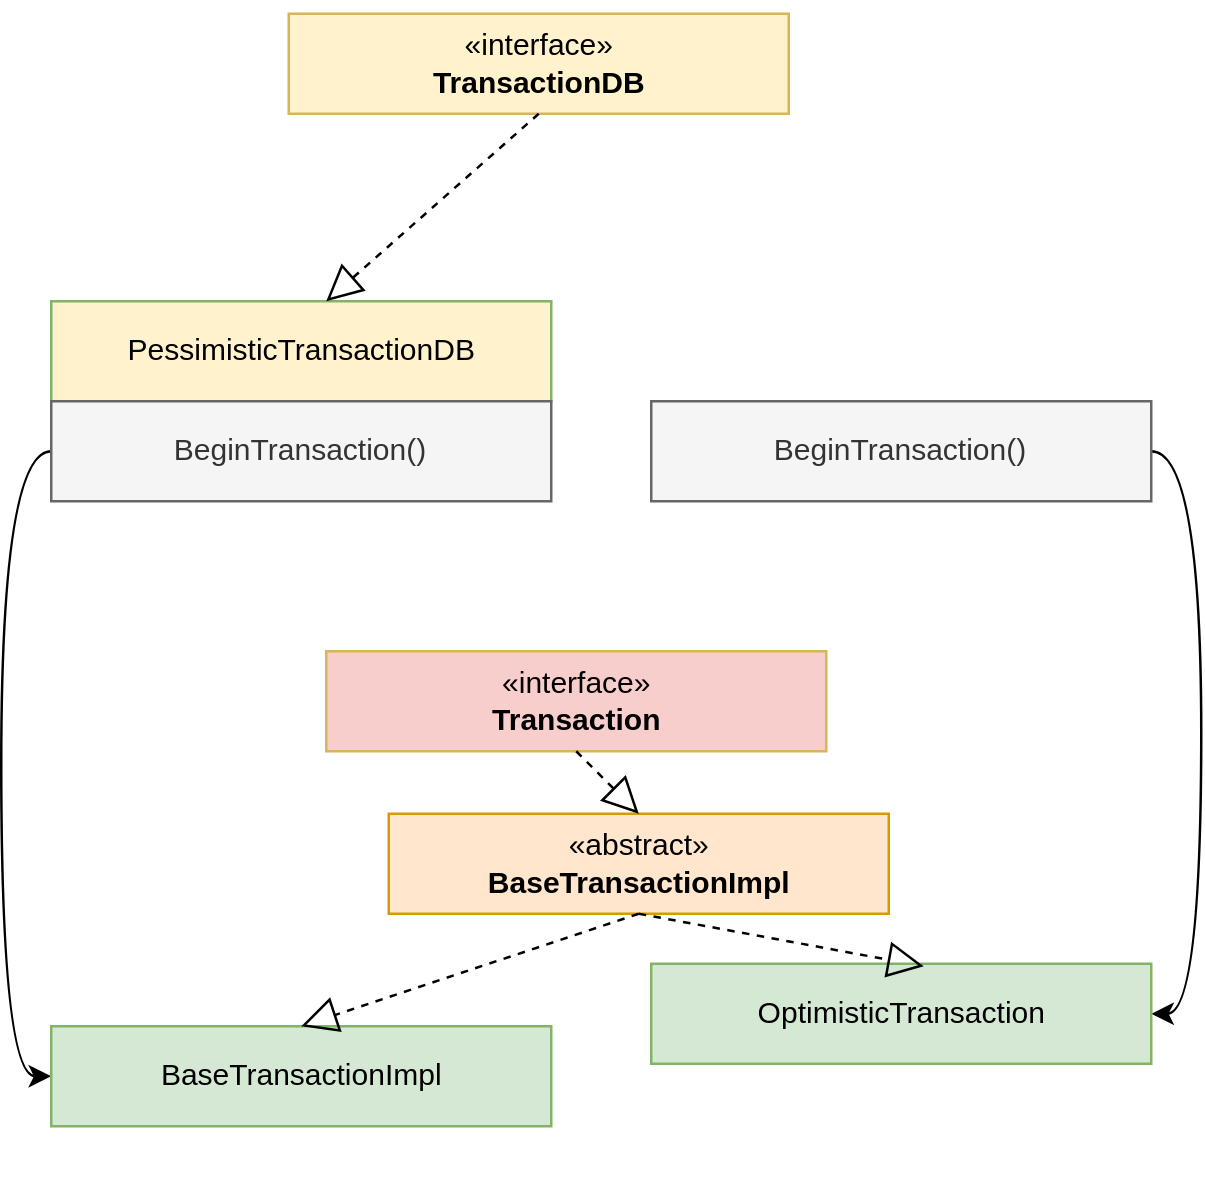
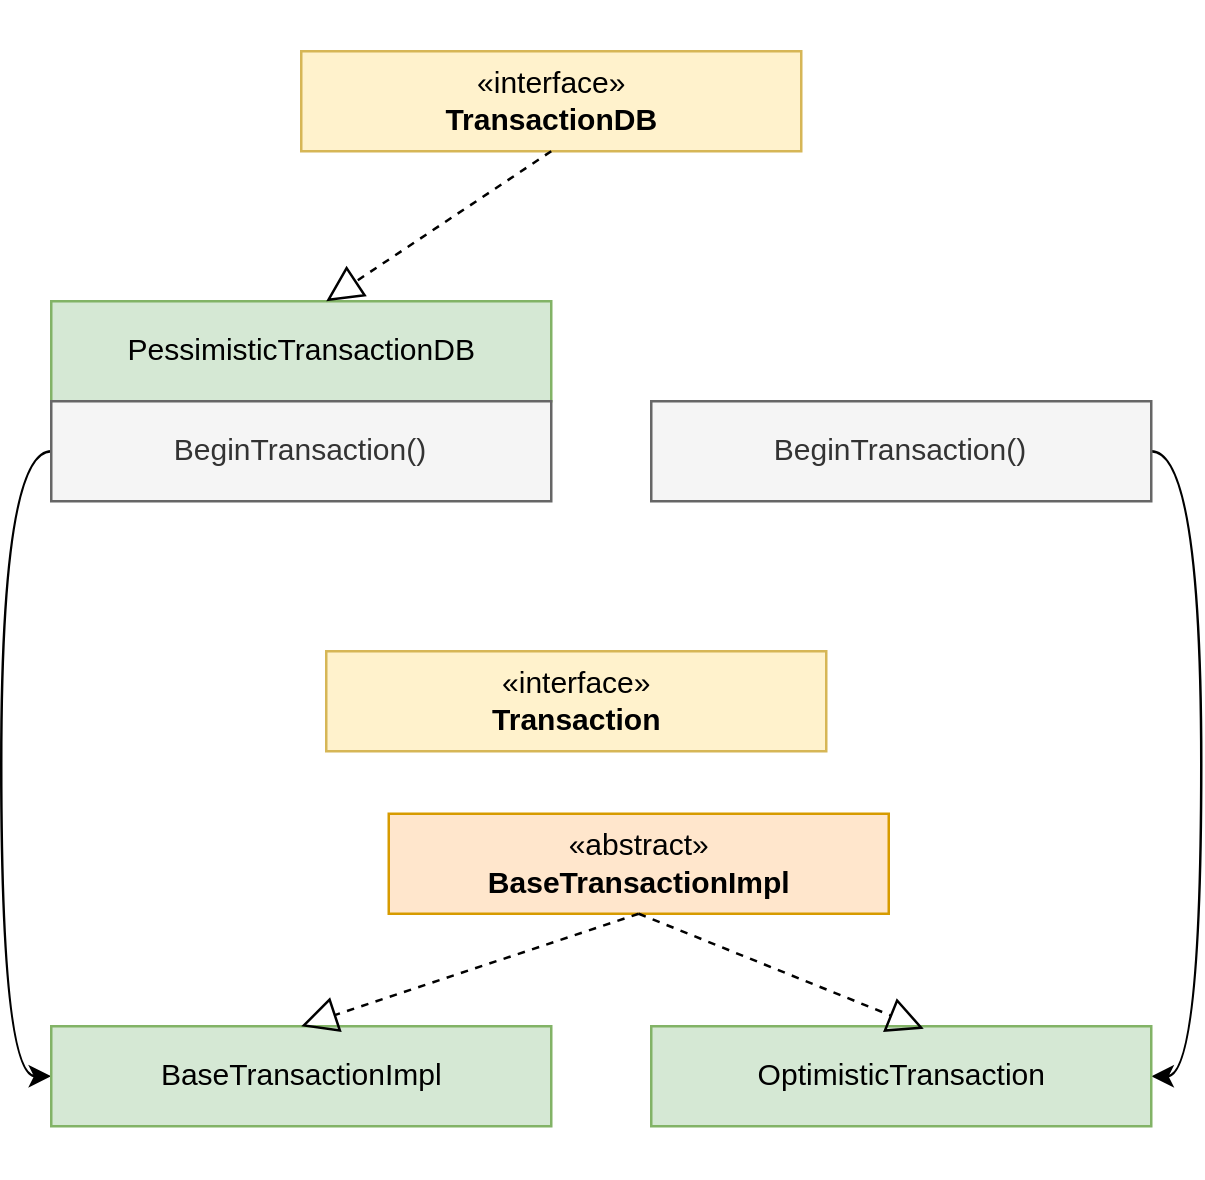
  <mxCell id="0" />
  <mxCell id="1" parent="0" />
- <mxCell id="2" value="«interface»&lt;br&gt;&lt;b&gt;TransactionDB&lt;/b&gt;" style="html=1;fillColor=#fff2cc;strokeColor=#d6b656;" parent="1" vertex="1"><mxGeometry x="115" y="5" width="200" height="40" as="geometry" /></mxCell>
- <mxCell id="3" value="PessimisticTransactionDB " style="html=1;fillColor=#fff2cc;strokeColor=#82b366;" parent="1" vertex="1"><mxGeometry x="20" y="120" width="200" height="40" as="geometry" /></mxCell>
+ <mxCell id="2" value="«interface»&lt;br&gt;&lt;b&gt;TransactionDB&lt;/b&gt;" style="html=1;fillColor=#fff2cc;strokeColor=#d6b656;" parent="1" vertex="1"><mxGeometry x="120" y="20" width="200" height="40" as="geometry" /></mxCell>
+ <mxCell id="3" value="PessimisticTransactionDB " style="html=1;fillColor=#d5e8d4;strokeColor=#82b366;" parent="1" vertex="1"><mxGeometry x="20" y="120" width="200" height="40" as="geometry" /></mxCell>
  <mxCell id="4" style="edgeStyle=orthogonalEdgeStyle;curved=1;orthogonalLoop=1;jettySize=auto;html=1;exitX=0;exitY=0.5;exitDx=0;exitDy=0;entryX=0;entryY=0.5;entryDx=0;entryDy=0;" parent="1" source="5" target="8" edge="1"><mxGeometry relative="1" as="geometry" /></mxCell>
  <mxCell id="5" value="BeginTransaction()" style="rounded=0;whiteSpace=wrap;html=1;fillColor=#f5f5f5;strokeColor=#666666;fontColor=#333333;" parent="1" vertex="1"><mxGeometry x="20" y="160" width="200" height="40" as="geometry" /></mxCell>
  <mxCell id="6" style="edgeStyle=orthogonalEdgeStyle;curved=1;orthogonalLoop=1;jettySize=auto;html=1;exitX=1;exitY=0.5;exitDx=0;exitDy=0;entryX=1;entryY=0.5;entryDx=0;entryDy=0;" parent="1" source="7" target="9" edge="1"><mxGeometry relative="1" as="geometry" /></mxCell>
  <mxCell id="7" value="BeginTransaction()" style="rounded=0;whiteSpace=wrap;html=1;fillColor=#f5f5f5;strokeColor=#666666;fontColor=#333333;" parent="1" vertex="1"><mxGeometry x="260" y="160" width="200" height="40" as="geometry" /></mxCell>
  <mxCell id="8" value="BaseTransactionImpl" style="html=1;fillColor=#d5e8d4;strokeColor=#82b366;" parent="1" vertex="1"><mxGeometry x="20" y="410" width="200" height="40" as="geometry" /></mxCell>
- <mxCell id="9" value="OptimisticTransaction" style="html=1;fillColor=#d5e8d4;strokeColor=#82b366;" parent="1" vertex="1"><mxGeometry x="260" y="385" width="200" height="40" as="geometry" /></mxCell>
- <mxCell id="10" value="«interface»&lt;br&gt;&lt;b&gt;Transaction&lt;/b&gt;" style="html=1;fillColor=#f8cecc;strokeColor=#d6b656;" parent="1" vertex="1"><mxGeometry x="130" y="260" width="200" height="40" as="geometry" /></mxCell>
+ <mxCell id="9" value="OptimisticTransaction" style="html=1;fillColor=#d5e8d4;strokeColor=#82b366;" parent="1" vertex="1"><mxGeometry x="260" y="410" width="200" height="40" as="geometry" /></mxCell>
+ <mxCell id="10" value="«interface»&lt;br&gt;&lt;b&gt;Transaction&lt;/b&gt;" style="html=1;fillColor=#fff2cc;strokeColor=#d6b656;" parent="1" vertex="1"><mxGeometry x="130" y="260" width="200" height="40" as="geometry" /></mxCell>
  <mxCell id="11" value="«abstract»&lt;br&gt;&lt;b&gt;BaseTransactionImpl&lt;/b&gt;" style="html=1;fillColor=#ffe6cc;strokeColor=#d79b00;" parent="1" vertex="1"><mxGeometry x="155" y="325" width="200" height="40" as="geometry" /></mxCell>
  <mxCell id="12" value="" style="endArrow=block;dashed=1;endFill=0;endSize=12;html=1;exitX=0.5;exitY=1;exitDx=0;exitDy=0;" parent="1" source="2" edge="1"><mxGeometry width="160" relative="1" as="geometry"><mxPoint x="-150" y="130" as="sourcePoint" /><mxPoint x="130" y="120" as="targetPoint" /></mxGeometry></mxCell>
- <mxCell id="13" value="" style="endArrow=block;dashed=1;endFill=0;endSize=12;html=1;exitX=0.5;exitY=1;exitDx=0;exitDy=0;entryX=0.5;entryY=0;entryDx=0;entryDy=0;" parent="1" source="10" target="11" edge="1"><mxGeometry width="160" relative="1" as="geometry"><mxPoint x="-120" y="400" as="sourcePoint" /><mxPoint x="20" y="460" as="targetPoint" /></mxGeometry></mxCell>
  <mxCell id="14" value="" style="endArrow=block;dashed=1;endFill=0;endSize=12;html=1;exitX=0.5;exitY=1;exitDx=0;exitDy=0;entryX=0.5;entryY=0;entryDx=0;entryDy=0;" parent="1" source="11" target="8" edge="1"><mxGeometry width="160" relative="1" as="geometry"><mxPoint x="-130" y="500" as="sourcePoint" /><mxPoint x="10" y="560" as="targetPoint" /></mxGeometry></mxCell>
  <mxCell id="15" value="" style="endArrow=block;dashed=1;endFill=0;endSize=12;html=1;entryX=0.545;entryY=0.025;entryDx=0;entryDy=0;exitX=0.5;exitY=1;exitDx=0;exitDy=0;entryPerimeter=0;" parent="1" source="11" target="9" edge="1"><mxGeometry width="160" relative="1" as="geometry"><mxPoint x="-120" y="470" as="sourcePoint" /><mxPoint x="0" y="560" as="targetPoint" /></mxGeometry></mxCell>
